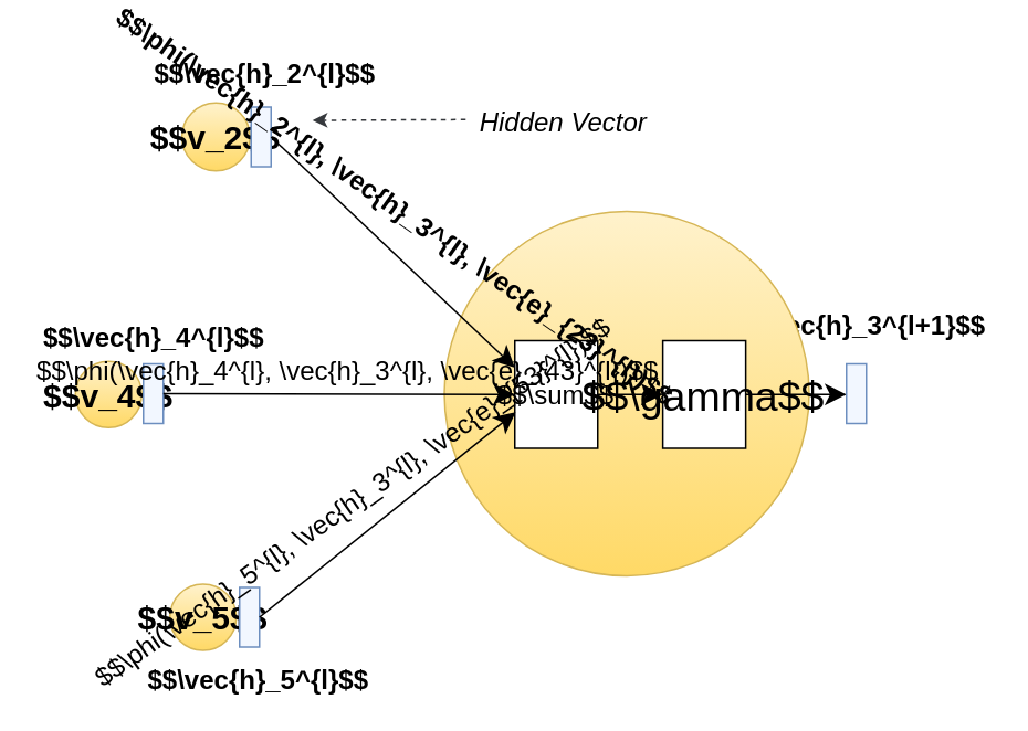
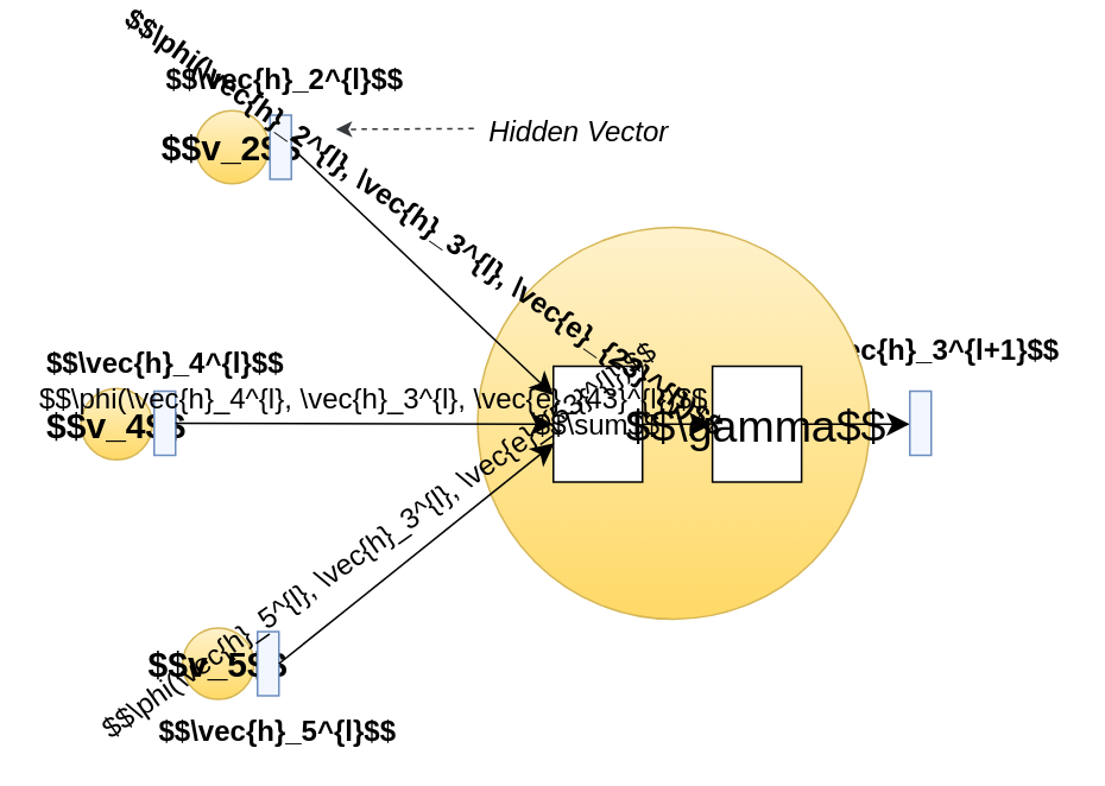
  <mxCell id="0" />
  <mxCell id="1" parent="0" />
  <mxCell id="2" value="" style="group" vertex="1" connectable="0" parent="1"><mxGeometry x="20" y="20" width="578" height="385" as="geometry" /></mxCell>
  <mxCell id="3" value="&lt;b style=&quot;font-size: 16px&quot;&gt;$$\vec{h}_3^{l+1}$$&lt;/b&gt;" style="text;html=1;align=center;verticalAlign=middle;resizable=0;points=[];autosize=1;" vertex="1" parent="2"><mxGeometry x="417" y="152" width="161" height="19" as="geometry" /></mxCell>
  <mxCell id="4" style="edgeStyle=none;rounded=0;orthogonalLoop=1;jettySize=auto;html=1;exitX=1;exitY=0.5;exitDx=0;exitDy=0;entryX=0;entryY=0.5;entryDx=0;entryDy=0;" edge="1" parent="2" source="5"><mxGeometry relative="1" as="geometry"><mxPoint x="305.25" y="173.0" as="targetPoint" /></mxGeometry></mxCell>
  <mxCell id="5" value="" style="ellipse;whiteSpace=wrap;html=1;aspect=fixed;gradientColor=#ffd966;fillColor=#fff2cc;strokeColor=#d6b656;" vertex="1" parent="2"><mxGeometry x="247.5" y="93" width="220" height="220" as="geometry" /></mxCell>
  <mxCell id="6" value="&lt;font style=&quot;font-size: 20px&quot;&gt;$$v_4$$&lt;/font&gt;" style="ellipse;whiteSpace=wrap;html=1;aspect=fixed;gradientColor=#ffd966;fillColor=#fff2cc;strokeColor=#d6b656;fontSize=20;fontStyle=1;" vertex="1" parent="2"><mxGeometry x="25" y="183.5" width="40" height="40" as="geometry" /></mxCell>
  <mxCell id="7" value="&lt;font style=&quot;font-size: 20px&quot;&gt;&lt;b&gt;$$v_5$$&lt;/b&gt;&lt;/font&gt;" style="ellipse;whiteSpace=wrap;html=1;aspect=fixed;gradientColor=#ffd966;fillColor=#fff2cc;strokeColor=#d6b656;" vertex="1" parent="2"><mxGeometry x="82" y="318" width="40" height="40" as="geometry" /></mxCell>
  <mxCell id="8" value="$$\sum$$" style="rounded=0;whiteSpace=wrap;html=1;fontSize=16;" vertex="1" parent="2"><mxGeometry x="290" y="171" width="50" height="65" as="geometry" /></mxCell>
  <mxCell id="9" style="edgeStyle=none;rounded=1;orthogonalLoop=1;jettySize=auto;html=1;exitX=1;exitY=0.5;exitDx=0;exitDy=0;entryX=0;entryY=0.5;entryDx=0;entryDy=0;strokeColor=#000000;endSize=10;" edge="1" parent="2" source="10"><mxGeometry relative="1" as="geometry"><mxPoint x="490" y="203.5" as="targetPoint" /></mxGeometry></mxCell>
  <mxCell id="10" value="$$\gamma$$" style="rounded=0;whiteSpace=wrap;html=1;fontSize=25;" vertex="1" parent="2"><mxGeometry x="379.25" y="171.0" width="50" height="65" as="geometry" /></mxCell>
  <mxCell id="11" value="" style="edgeStyle=none;rounded=1;orthogonalLoop=1;jettySize=auto;html=1;strokeColor=#000000;endSize=10;" edge="1" parent="2" source="8" target="10"><mxGeometry relative="1" as="geometry" /></mxCell>
- <mxCell id="12" value="Hidden Vector" style="text;html=1;align=center;verticalAlign=middle;resizable=0;points=[];autosize=1;fontSize=16;fontStyle=2" vertex="1" parent="2"><mxGeometry x="264" y="27.5" width="110" height="23" as="geometry" /></mxCell>
+ <mxCell id="12" value="Hidden Vector" style="text;html=1;align=center;verticalAlign=middle;resizable=0;points=[];autosize=1;fontSize=16;fontStyle=2" vertex="1" parent="2"><mxGeometry x="249" y="27.5" width="110" height="23" as="geometry" /></mxCell>
  <mxCell id="13" value="" style="endArrow=classic;html=1;strokeColor=#36393d;fillColor=#ffcccc;fontSize=16;exitX=-0.033;exitY=0.437;exitDx=0;exitDy=0;exitPerimeter=0;dashed=1;" edge="1" parent="2" source="12"><mxGeometry width="50" height="50" relative="1" as="geometry"><mxPoint x="104" y="216" as="sourcePoint" /><mxPoint x="168" y="38" as="targetPoint" /></mxGeometry></mxCell>
  <mxCell id="14" value="" style="group" vertex="1" connectable="0" parent="2"><mxGeometry x="84.25" y="27.5" width="58.75" height="41" as="geometry" /></mxCell>
  <mxCell id="15" value="&lt;font style=&quot;font-size: 20px;&quot;&gt;$$v_2$$&lt;/font&gt;" style="ellipse;whiteSpace=wrap;html=1;aspect=fixed;gradientColor=#ffd966;fillColor=#fff2cc;strokeColor=#d6b656;fontSize=20;fontStyle=1" vertex="1" parent="14"><mxGeometry x="5" width="41" height="41" as="geometry" /></mxCell>
  <mxCell id="16" value="" style="rounded=0;whiteSpace=wrap;html=1;gradientColor=none;fillColor=#F2F7FF;strokeColor=#6c8ebf;fontSize=16;rotation=-90;" vertex="1" parent="14"><mxGeometry x="34.75" y="14.5" width="36" height="12" as="geometry" /></mxCell>
  <mxCell id="17" style="edgeStyle=none;rounded=1;orthogonalLoop=1;jettySize=auto;html=1;entryX=0;entryY=0.25;entryDx=0;entryDy=0;strokeColor=#000000;endSize=10;exitX=0.5;exitY=1;exitDx=0;exitDy=0;" edge="1" parent="2" source="16" target="8"><mxGeometry relative="1" as="geometry"><mxPoint x="160" y="86" as="sourcePoint" /></mxGeometry></mxCell>
  <mxCell id="18" value="&lt;font size=&quot;1&quot;&gt;&lt;b style=&quot;font-size: 16px&quot;&gt;$$\phi(\vec{h}_2^{l}, \vec{h}_3^{l}, \vec{e}_{23}^{l})$$&lt;/b&gt;&lt;/font&gt;" style="edgeLabel;html=1;align=center;verticalAlign=middle;resizable=0;points=[];labelBackgroundColor=none;rotation=35;labelBorderColor=none;" vertex="1" connectable="0" parent="17"><mxGeometry x="-0.172" y="-1" relative="1" as="geometry"><mxPoint x="14.97" y="-17.57" as="offset" /></mxGeometry></mxCell>
  <mxCell id="19" value="" style="rounded=0;whiteSpace=wrap;html=1;gradientColor=none;fillColor=#F2F7FF;strokeColor=#6c8ebf;fontSize=16;rotation=-90;" vertex="1" parent="2"><mxGeometry x="54" y="197" width="36" height="12" as="geometry" /></mxCell>
  <mxCell id="20" style="edgeStyle=none;rounded=1;orthogonalLoop=1;jettySize=auto;html=1;strokeColor=#000000;endSize=10;exitX=0.5;exitY=1;exitDx=0;exitDy=0;" edge="1" parent="2" source="19" target="8"><mxGeometry relative="1" as="geometry" /></mxCell>
  <mxCell id="21" value="&lt;font style=&quot;font-size: 16px&quot;&gt;$$\phi(\vec{h}_4^{l}, \vec{h}_3^{l}, \vec{e}_{43}^{l})$$&lt;/font&gt;" style="edgeLabel;html=1;align=center;verticalAlign=middle;resizable=0;points=[];labelBackgroundColor=none;rotation=0;" vertex="1" connectable="0" parent="20"><mxGeometry x="-0.198" y="1" relative="1" as="geometry"><mxPoint x="25" y="-13.68" as="offset" /></mxGeometry></mxCell>
  <mxCell id="22" value="" style="rounded=0;whiteSpace=wrap;html=1;gradientColor=none;fillColor=#F2F7FF;strokeColor=#6c8ebf;fontSize=16;rotation=-90;" vertex="1" parent="2"><mxGeometry x="112" y="332" width="36" height="12" as="geometry" /></mxCell>
  <mxCell id="23" style="edgeStyle=none;rounded=1;orthogonalLoop=1;jettySize=auto;html=1;entryX=0.009;entryY=0.665;entryDx=0;entryDy=0;entryPerimeter=0;strokeColor=#000000;endSize=10;exitX=0.5;exitY=1;exitDx=0;exitDy=0;" edge="1" parent="2" source="22" target="8"><mxGeometry relative="1" as="geometry"><mxPoint x="141" y="308" as="sourcePoint" /></mxGeometry></mxCell>
  <mxCell id="24" value="&lt;font style=&quot;font-size: 16px&quot;&gt;$$\phi(\vec{h}_5^{l}, \vec{h}_3^{l}, \vec{e}_{53}^{l})$$&lt;/font&gt;" style="edgeLabel;html=1;align=center;verticalAlign=middle;resizable=0;points=[];labelBackgroundColor=none;rotation=-35;" vertex="1" connectable="0" parent="23"><mxGeometry x="-0.175" y="-1" relative="1" as="geometry"><mxPoint x="-9.61" y="-18.5" as="offset" /></mxGeometry></mxCell>
  <mxCell id="25" value="" style="rounded=0;whiteSpace=wrap;html=1;gradientColor=none;fillColor=#F2F7FF;strokeColor=#6c8ebf;fontSize=16;rotation=-90;" vertex="1" parent="2"><mxGeometry x="478" y="197" width="36" height="12" as="geometry" /></mxCell>
  <mxCell id="26" value="&lt;b style=&quot;font-size: 16px&quot;&gt;$$\vec{h}_2^{l}$$&lt;/b&gt;" style="text;html=1;align=center;verticalAlign=middle;resizable=0;points=[];autosize=1;" vertex="1" parent="2"><mxGeometry x="67" width="143" height="19" as="geometry" /></mxCell>
  <mxCell id="27" value="&lt;b style=&quot;font-size: 16px&quot;&gt;$$\vec{h}_4^{l}$$&lt;/b&gt;" style="text;html=1;align=center;verticalAlign=middle;resizable=0;points=[];autosize=1;" vertex="1" parent="2"><mxGeometry y="159" width="143" height="19" as="geometry" /></mxCell>
  <mxCell id="28" value="&lt;b style=&quot;font-size: 16px&quot;&gt;$$\vec{h}_5^{l}$$&lt;/b&gt;" style="text;html=1;align=center;verticalAlign=middle;resizable=0;points=[];autosize=1;" vertex="1" parent="2"><mxGeometry x="63" y="366" width="143" height="19" as="geometry" /></mxCell>
